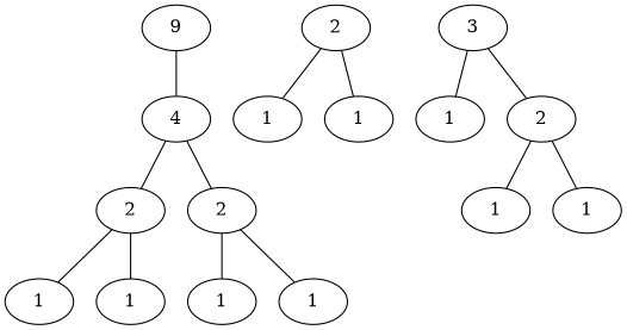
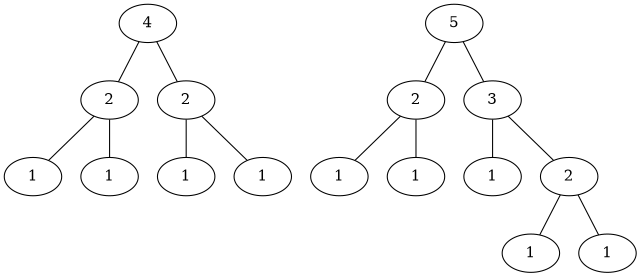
  graph {
-   n1 [label=9]
    n2 [label=4]
    n3 [label=2]
    n4 [label=2]
+   n5 [label=5]
    n6 [label=2]
    n7 [label=3]
    n8 [label=1]
    n9 [label=1]
    n10 [label=1]
    n11 [label=1]
    n12 [label=1]
    n13 [label=1]
    n14 [label=1]
    n15 [label=2]
    n16 [label=1]
    n17 [label=1]
-   n1 -- n2
    n2 -- n3
    n2 -- n4
    n3 -- n8
    n3 -- n9
    n4 -- n10
    n4 -- n11
+   n5 -- n6
+   n5 -- n7
    n6 -- n12
    n6 -- n13
    n7 -- n14
    n7 -- n15
    n15 -- n16
    n15 -- n17
  }
